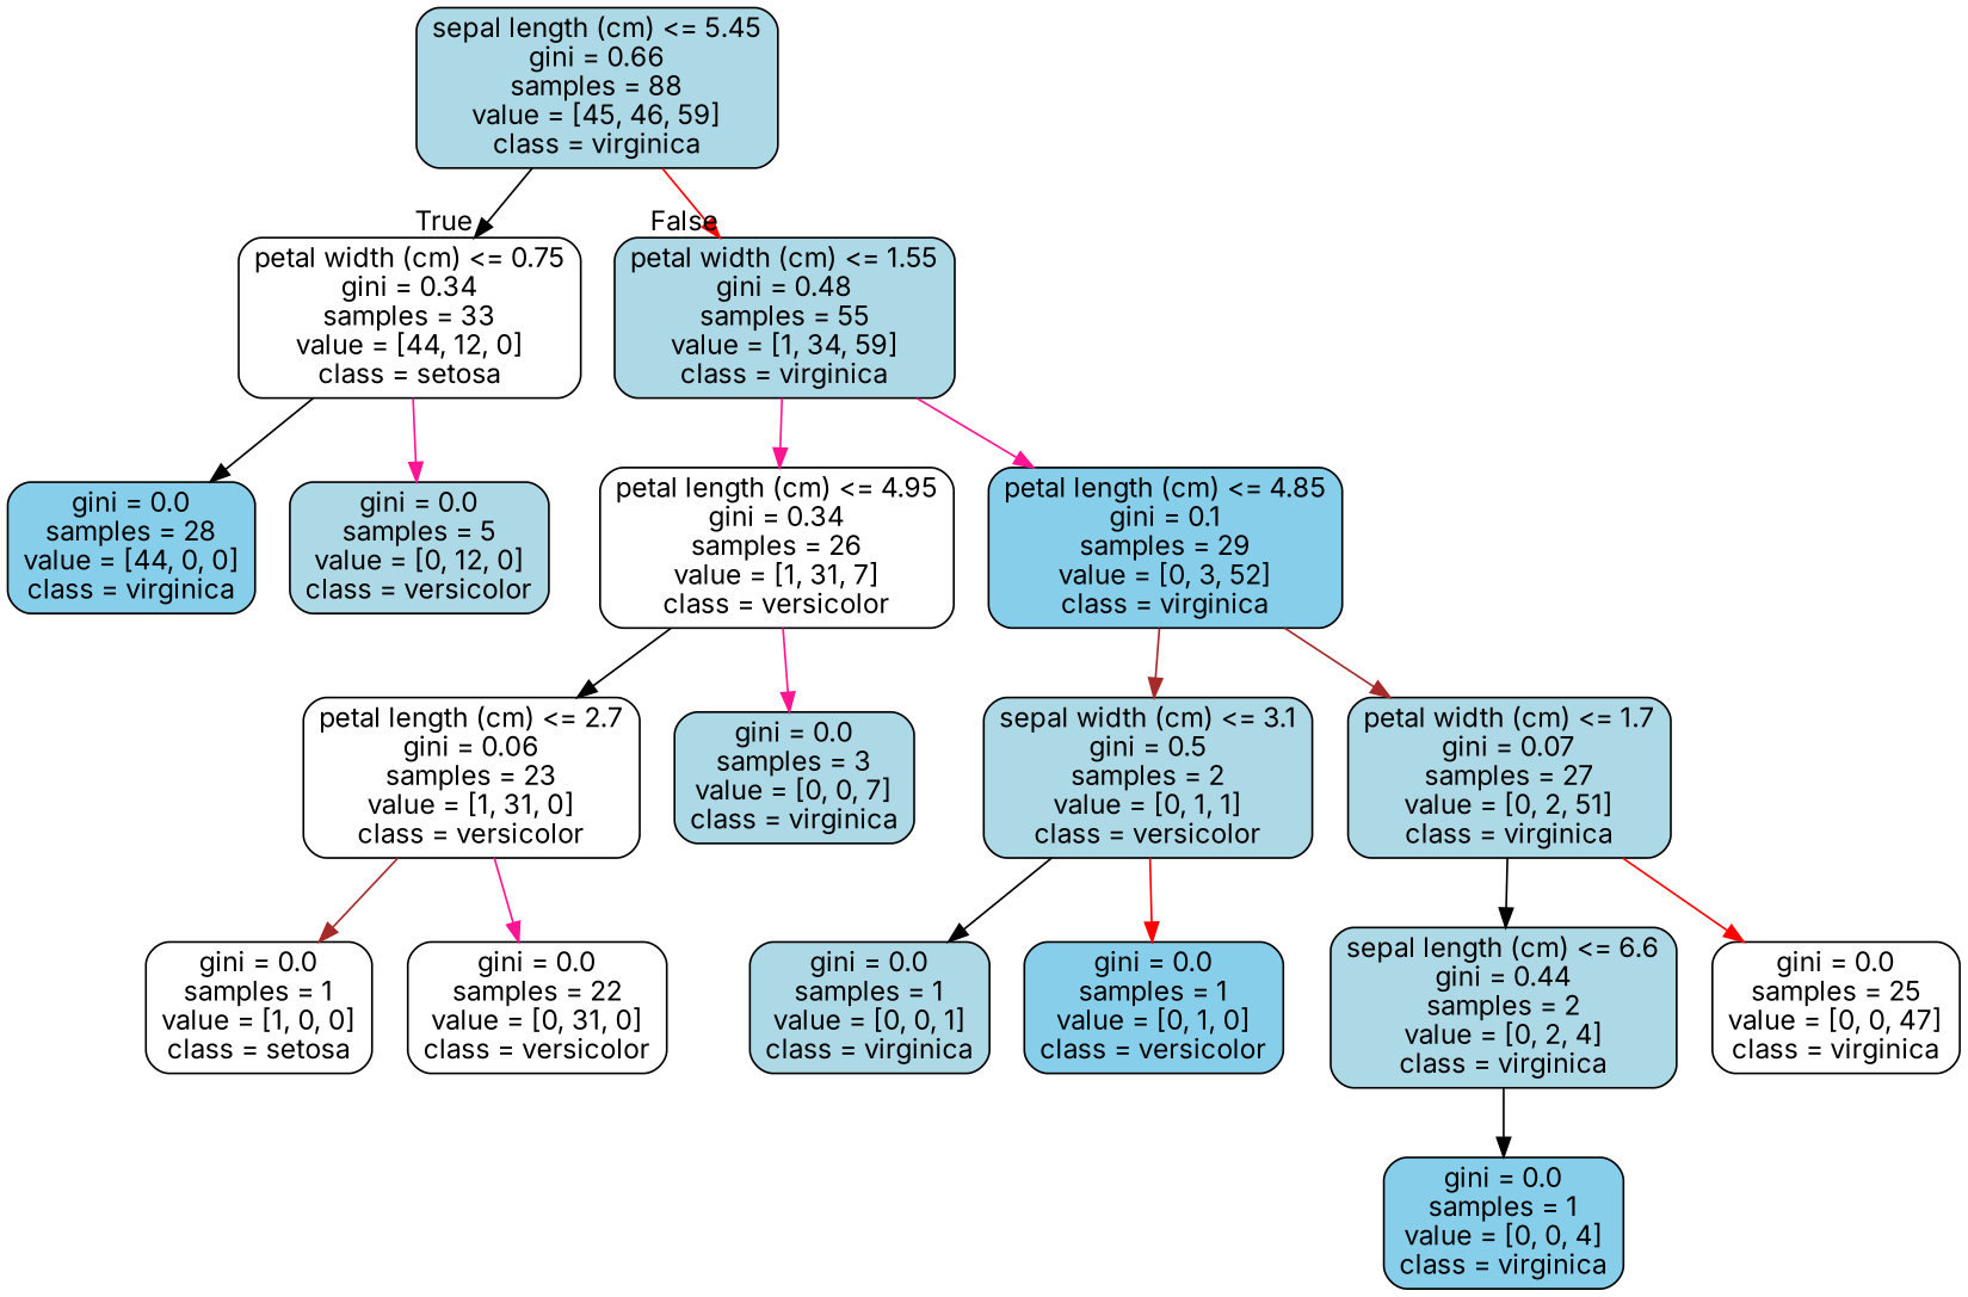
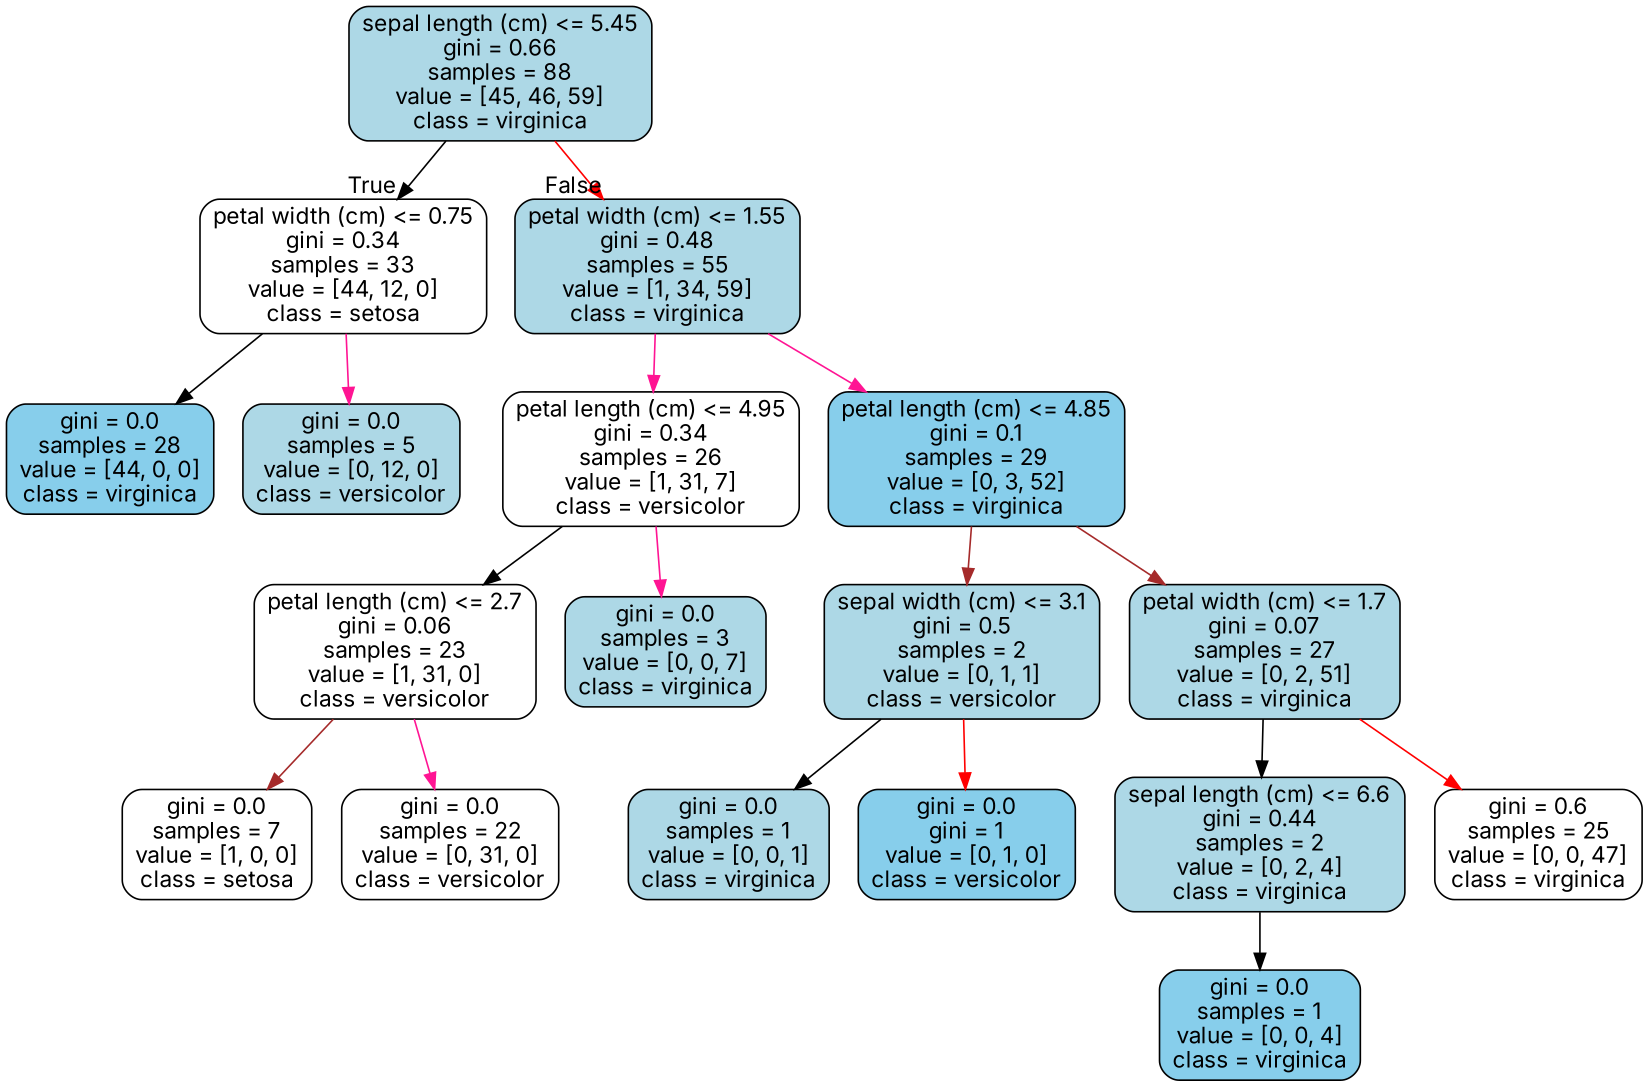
  digraph {
    fontname=Inter
    node [color=black fillcolor=lightblue fontname=Inter shape=box style="filled, rounded"]
    edge [color=black fontname=Inter]
    n1 [label="sepal length (cm) <= 5.45\ngini = 0.66\nsamples = 88\nvalue = [45, 46, 59]\nclass = virginica"]
    n2 [fillcolor=white label="petal width (cm) <= 0.75\ngini = 0.34\nsamples = 33\nvalue = [44, 12, 0]\nclass = setosa"]
    n3 [label="petal width (cm) <= 1.55\ngini = 0.48\nsamples = 55\nvalue = [1, 34, 59]\nclass = virginica"]
    n4 [fillcolor=skyblue label="gini = 0.0\nsamples = 28\nvalue = [44, 0, 0]\nclass = virginica"]
    n5 [label="gini = 0.0\nsamples = 5\nvalue = [0, 12, 0]\nclass = versicolor"]
    n6 [fillcolor=white label="petal length (cm) <= 4.95\ngini = 0.34\nsamples = 26\nvalue = [1, 31, 7]\nclass = versicolor"]
    n7 [fillcolor=skyblue label="petal length (cm) <= 4.85\ngini = 0.1\nsamples = 29\nvalue = [0, 3, 52]\nclass = virginica"]
    n8 [fillcolor=white label="petal length (cm) <= 2.7\ngini = 0.06\nsamples = 23\nvalue = [1, 31, 0]\nclass = versicolor"]
    n9 [label="gini = 0.0\nsamples = 3\nvalue = [0, 0, 7]\nclass = virginica"]
    n10 [label="sepal width (cm) <= 3.1\ngini = 0.5\nsamples = 2\nvalue = [0, 1, 1]\nclass = versicolor"]
    n11 [label="petal width (cm) <= 1.7\ngini = 0.07\nsamples = 27\nvalue = [0, 2, 51]\nclass = virginica"]
-   n12 [fillcolor=white label="gini = 0.0\nsamples = 1\nvalue = [1, 0, 0]\nclass = setosa"]
+   n12 [fillcolor=white label="gini = 0.0\nsamples = 7\nvalue = [1, 0, 0]\nclass = setosa"]
    n13 [fillcolor=white label="gini = 0.0\nsamples = 22\nvalue = [0, 31, 0]\nclass = versicolor"]
    n14 [label="gini = 0.0\nsamples = 1\nvalue = [0, 0, 1]\nclass = virginica"]
-   n15 [fillcolor=skyblue label="gini = 0.0\nsamples = 1\nvalue = [0, 1, 0]\nclass = versicolor"]
+   n15 [fillcolor=skyblue label="gini = 0.0\ngini = 1\nvalue = [0, 1, 0]\nclass = versicolor"]
    n16 [label="sepal length (cm) <= 6.6\ngini = 0.44\nsamples = 2\nvalue = [0, 2, 4]\nclass = virginica"]
-   n17 [fillcolor=white label="gini = 0.0\nsamples = 25\nvalue = [0, 0, 47]\nclass = virginica"]
+   n17 [fillcolor=white label="gini = 0.6\nsamples = 25\nvalue = [0, 0, 47]\nclass = virginica"]
    n18 [fillcolor=skyblue label="gini = 0.0\nsamples = 1\nvalue = [0, 0, 4]\nclass = virginica"]
    n1 -> n2 [headlabel=True labelangle=45 labeldistance=2.5]
    n1 -> n3 [color=red headlabel=False labelangle=-45 labeldistance=2.5]
    n2 -> n4
    n2 -> n5 [color=deeppink]
    n3 -> n6 [color=deeppink]
    n3 -> n7 [color=deeppink]
    n6 -> n8
    n6 -> n9 [color=deeppink]
    n7 -> n10 [color=brown]
    n7 -> n11 [color=brown]
    n8 -> n12 [color=brown]
    n8 -> n13 [color=deeppink]
    n10 -> n14
    n10 -> n15 [color=red]
    n11 -> n16
    n11 -> n17 [color=red]
    n16 -> n18
  }
